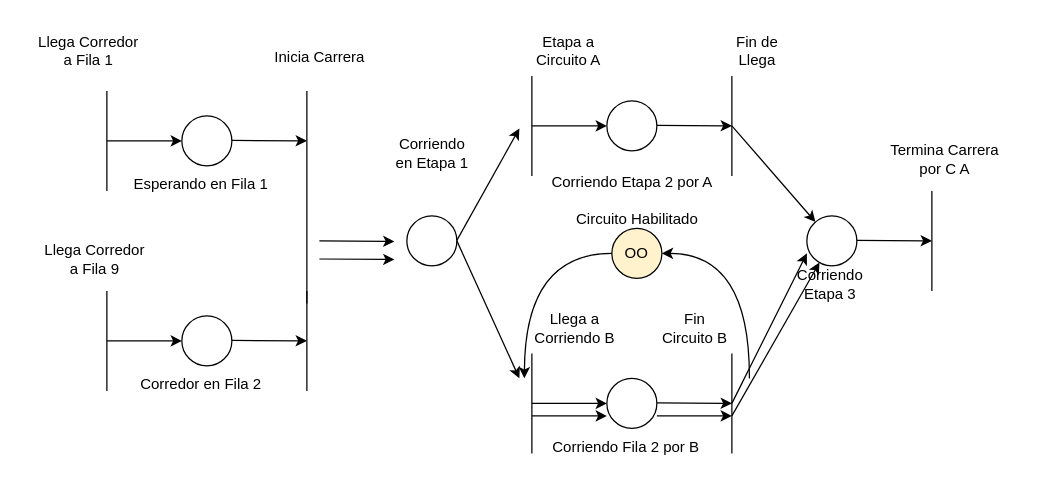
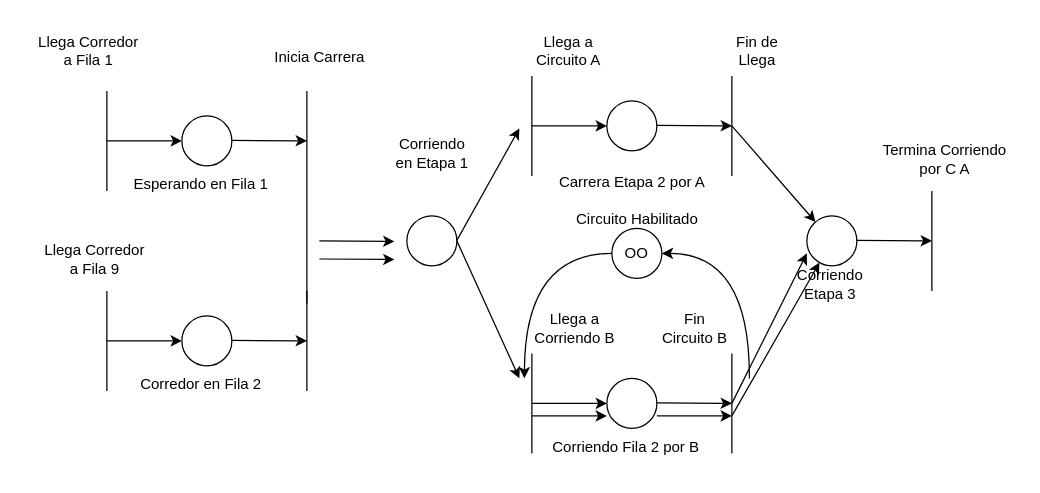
  <mxCell id="0" />
  <mxCell id="1" parent="0" />
  <mxCell id="2" value="Llega Corredor&lt;div&gt;a Fila 1&lt;/div&gt;" style="text;html=1;align=center;verticalAlign=middle;resizable=0;points=[];autosize=1;strokeColor=none;fillColor=none;" vertex="1" parent="1"><mxGeometry x="20" y="20" width="100" height="40" as="geometry" /></mxCell>
  <mxCell id="3" value="Llega Corredor&lt;div&gt;a Fila 9&lt;/div&gt;" style="text;html=1;align=center;verticalAlign=middle;resizable=0;points=[];autosize=1;strokeColor=none;fillColor=none;" vertex="1" parent="1"><mxGeometry x="25" y="187" width="100" height="40" as="geometry" /></mxCell>
  <mxCell id="4" value="" style="endArrow=none;html=1;rounded=0;" edge="1" parent="1"><mxGeometry width="50" height="50" relative="1" as="geometry"><mxPoint x="85" y="152" as="sourcePoint" /><mxPoint x="85" y="72" as="targetPoint" /></mxGeometry></mxCell>
  <mxCell id="5" value="" style="endArrow=classic;html=1;rounded=0;" edge="1" parent="1"><mxGeometry width="50" height="50" relative="1" as="geometry"><mxPoint x="85" y="112" as="sourcePoint" /><mxPoint x="145" y="112" as="targetPoint" /></mxGeometry></mxCell>
  <mxCell id="6" value="" style="endArrow=none;html=1;rounded=0;" edge="1" parent="1"><mxGeometry width="50" height="50" relative="1" as="geometry"><mxPoint x="85" y="312" as="sourcePoint" /><mxPoint x="85" y="232" as="targetPoint" /></mxGeometry></mxCell>
  <mxCell id="7" value="" style="endArrow=classic;html=1;rounded=0;" edge="1" parent="1"><mxGeometry width="50" height="50" relative="1" as="geometry"><mxPoint x="85" y="272" as="sourcePoint" /><mxPoint x="145" y="272" as="targetPoint" /></mxGeometry></mxCell>
  <mxCell id="8" value="" style="ellipse;whiteSpace=wrap;html=1;aspect=fixed;" vertex="1" parent="1"><mxGeometry x="145" y="92" width="40" height="40" as="geometry" /></mxCell>
  <mxCell id="9" value="" style="endArrow=none;html=1;rounded=0;" edge="1" parent="1"><mxGeometry width="50" height="50" relative="1" as="geometry"><mxPoint x="245" y="242" as="sourcePoint" /><mxPoint x="245" y="72" as="targetPoint" /></mxGeometry></mxCell>
  <mxCell id="10" value="" style="endArrow=classic;html=1;rounded=0;" edge="1" parent="1"><mxGeometry width="50" height="50" relative="1" as="geometry"><mxPoint x="185" y="111.58" as="sourcePoint" /><mxPoint x="245" y="112" as="targetPoint" /></mxGeometry></mxCell>
  <mxCell id="11" value="" style="ellipse;whiteSpace=wrap;html=1;aspect=fixed;" vertex="1" parent="1"><mxGeometry x="145" y="252" width="40" height="40" as="geometry" /></mxCell>
  <mxCell id="12" value="" style="endArrow=none;html=1;rounded=0;" edge="1" parent="1"><mxGeometry width="50" height="50" relative="1" as="geometry"><mxPoint x="245" y="312" as="sourcePoint" /><mxPoint x="245" y="232" as="targetPoint" /></mxGeometry></mxCell>
  <mxCell id="13" value="" style="endArrow=classic;html=1;rounded=0;" edge="1" parent="1"><mxGeometry width="50" height="50" relative="1" as="geometry"><mxPoint x="185" y="271.58" as="sourcePoint" /><mxPoint x="245" y="272" as="targetPoint" /></mxGeometry></mxCell>
  <mxCell id="14" value="Esperando en Fila 1" style="text;html=1;align=center;verticalAlign=middle;resizable=0;points=[];autosize=1;strokeColor=none;fillColor=none;" vertex="1" parent="1"><mxGeometry x="95" y="132" width="130" height="30" as="geometry" /></mxCell>
  <mxCell id="15" value="Corredor en Fila 2" style="text;html=1;align=center;verticalAlign=middle;resizable=0;points=[];autosize=1;strokeColor=none;fillColor=none;" vertex="1" parent="1"><mxGeometry x="95" y="292" width="130" height="30" as="geometry" /></mxCell>
  <mxCell id="16" value="Inicia Carrera" style="text;html=1;align=center;verticalAlign=middle;resizable=0;points=[];autosize=1;strokeColor=none;fillColor=none;" vertex="1" parent="1"><mxGeometry x="205" y="30" width="100" height="30" as="geometry" /></mxCell>
  <mxCell id="17" value="" style="endArrow=classic;html=1;rounded=0;" edge="1" parent="1"><mxGeometry width="50" height="50" relative="1" as="geometry"><mxPoint x="255" y="192" as="sourcePoint" /><mxPoint x="315" y="192.42" as="targetPoint" /></mxGeometry></mxCell>
  <mxCell id="18" value="" style="ellipse;whiteSpace=wrap;html=1;aspect=fixed;" vertex="1" parent="1"><mxGeometry x="325" y="172" width="40" height="40" as="geometry" /></mxCell>
  <mxCell id="19" value="" style="endArrow=none;html=1;rounded=0;" edge="1" parent="1"><mxGeometry width="50" height="50" relative="1" as="geometry"><mxPoint x="425" y="140" as="sourcePoint" /><mxPoint x="425" y="60" as="targetPoint" /></mxGeometry></mxCell>
  <mxCell id="20" value="" style="endArrow=classic;html=1;rounded=0;" edge="1" parent="1"><mxGeometry width="50" height="50" relative="1" as="geometry"><mxPoint x="425" y="100" as="sourcePoint" /><mxPoint x="485" y="100" as="targetPoint" /></mxGeometry></mxCell>
  <mxCell id="21" value="" style="endArrow=classic;html=1;rounded=0;" edge="1" parent="1"><mxGeometry width="50" height="50" relative="1" as="geometry"><mxPoint x="365" y="191.58" as="sourcePoint" /><mxPoint x="415" y="102" as="targetPoint" /></mxGeometry></mxCell>
  <mxCell id="22" value="Corriendo&lt;div&gt;en Etapa 1&lt;/div&gt;" style="text;html=1;align=center;verticalAlign=middle;resizable=0;points=[];autosize=1;strokeColor=none;fillColor=none;" vertex="1" parent="1"><mxGeometry x="305" y="102" width="80" height="40" as="geometry" /></mxCell>
  <mxCell id="23" value="" style="endArrow=classic;html=1;rounded=0;exitX=1;exitY=0.5;exitDx=0;exitDy=0;" edge="1" parent="1" source="18"><mxGeometry width="50" height="50" relative="1" as="geometry"><mxPoint x="375" y="201.58" as="sourcePoint" /><mxPoint x="415" y="302" as="targetPoint" /></mxGeometry></mxCell>
  <mxCell id="24" value="" style="endArrow=none;html=1;rounded=0;" edge="1" parent="1"><mxGeometry width="50" height="50" relative="1" as="geometry"><mxPoint x="425" y="362" as="sourcePoint" /><mxPoint x="425" y="282" as="targetPoint" /></mxGeometry></mxCell>
  <mxCell id="25" value="" style="endArrow=classic;html=1;rounded=0;" edge="1" parent="1"><mxGeometry width="50" height="50" relative="1" as="geometry"><mxPoint x="425" y="322" as="sourcePoint" /><mxPoint x="485" y="322" as="targetPoint" /></mxGeometry></mxCell>
  <mxCell id="26" value="" style="ellipse;whiteSpace=wrap;html=1;aspect=fixed;" vertex="1" parent="1"><mxGeometry x="485" y="80" width="40" height="40" as="geometry" /></mxCell>
  <mxCell id="27" value="" style="endArrow=none;html=1;rounded=0;" edge="1" parent="1"><mxGeometry width="50" height="50" relative="1" as="geometry"><mxPoint x="585" y="140" as="sourcePoint" /><mxPoint x="585" y="60" as="targetPoint" /></mxGeometry></mxCell>
  <mxCell id="28" value="" style="endArrow=classic;html=1;rounded=0;" edge="1" parent="1" target="38"><mxGeometry width="50" height="50" relative="1" as="geometry"><mxPoint x="585" y="100" as="sourcePoint" /><mxPoint x="645" y="100" as="targetPoint" /></mxGeometry></mxCell>
  <mxCell id="29" value="" style="endArrow=classic;html=1;rounded=0;" edge="1" parent="1"><mxGeometry width="50" height="50" relative="1" as="geometry"><mxPoint x="525" y="99.58" as="sourcePoint" /><mxPoint x="585" y="100" as="targetPoint" /></mxGeometry></mxCell>
  <mxCell id="30" value="" style="ellipse;whiteSpace=wrap;html=1;aspect=fixed;" vertex="1" parent="1"><mxGeometry x="485" y="302" width="40" height="40" as="geometry" /></mxCell>
  <mxCell id="31" value="" style="endArrow=none;html=1;rounded=0;" edge="1" parent="1"><mxGeometry width="50" height="50" relative="1" as="geometry"><mxPoint x="585" y="362" as="sourcePoint" /><mxPoint x="585" y="282" as="targetPoint" /></mxGeometry></mxCell>
  <mxCell id="32" value="" style="endArrow=classic;html=1;rounded=0;" edge="1" parent="1"><mxGeometry width="50" height="50" relative="1" as="geometry"><mxPoint x="585" y="322" as="sourcePoint" /><mxPoint x="645" y="202" as="targetPoint" /></mxGeometry></mxCell>
  <mxCell id="33" value="" style="endArrow=classic;html=1;rounded=0;" edge="1" parent="1"><mxGeometry width="50" height="50" relative="1" as="geometry"><mxPoint x="525" y="321.58" as="sourcePoint" /><mxPoint x="585" y="322" as="targetPoint" /></mxGeometry></mxCell>
- <mxCell id="34" value="Etapa a&lt;div&gt;Circuito A&lt;/div&gt;" style="text;html=1;align=center;verticalAlign=middle;resizable=0;points=[];autosize=1;strokeColor=none;fillColor=none;" vertex="1" parent="1"><mxGeometry x="419" y="20" width="70" height="40" as="geometry" /></mxCell>
+ <mxCell id="34" value="Llega a&lt;div&gt;Circuito A&lt;/div&gt;" style="text;html=1;align=center;verticalAlign=middle;resizable=0;points=[];autosize=1;strokeColor=none;fillColor=none;" vertex="1" parent="1"><mxGeometry x="419" y="20" width="70" height="40" as="geometry" /></mxCell>
  <mxCell id="35" value="Llega a&lt;div&gt;Corriendo B&lt;/div&gt;" style="text;html=1;align=center;verticalAlign=middle;resizable=0;points=[];autosize=1;strokeColor=none;fillColor=none;" vertex="1" parent="1"><mxGeometry x="419" y="242" width="80" height="40" as="geometry" /></mxCell>
- <mxCell id="36" value="Corriendo Etapa 2 por A" style="text;html=1;align=center;verticalAlign=middle;resizable=0;points=[];autosize=1;strokeColor=none;fillColor=none;" vertex="1" parent="1"><mxGeometry x="430" y="130" width="150" height="30" as="geometry" /></mxCell>
+ <mxCell id="36" value="Carrera Etapa 2 por A" style="text;html=1;align=center;verticalAlign=middle;resizable=0;points=[];autosize=1;strokeColor=none;fillColor=none;" vertex="1" parent="1"><mxGeometry x="430" y="130" width="150" height="30" as="geometry" /></mxCell>
  <mxCell id="37" value="Fin de&lt;div&gt;Llega&lt;/div&gt;" style="text;html=1;align=center;verticalAlign=middle;resizable=0;points=[];autosize=1;strokeColor=none;fillColor=none;" vertex="1" parent="1"><mxGeometry x="575" y="20" width="60" height="40" as="geometry" /></mxCell>
  <mxCell id="38" value="" style="ellipse;whiteSpace=wrap;html=1;aspect=fixed;" vertex="1" parent="1"><mxGeometry x="645" y="172" width="40" height="40" as="geometry" /></mxCell>
  <mxCell id="39" value="" style="endArrow=none;html=1;rounded=0;" edge="1" parent="1"><mxGeometry width="50" height="50" relative="1" as="geometry"><mxPoint x="745" y="232" as="sourcePoint" /><mxPoint x="745" y="152" as="targetPoint" /></mxGeometry></mxCell>
  <mxCell id="40" value="" style="endArrow=classic;html=1;rounded=0;" edge="1" parent="1"><mxGeometry width="50" height="50" relative="1" as="geometry"><mxPoint x="685" y="191.58" as="sourcePoint" /><mxPoint x="745" y="192" as="targetPoint" /></mxGeometry></mxCell>
  <mxCell id="41" value="Corriendo&amp;nbsp;&lt;div&gt;Etapa 3&amp;nbsp;&lt;/div&gt;" style="text;html=1;align=center;verticalAlign=middle;resizable=0;points=[];autosize=1;strokeColor=none;fillColor=none;" vertex="1" parent="1"><mxGeometry x="625" y="207" width="80" height="40" as="geometry" /></mxCell>
- <mxCell id="42" value="Termina Carrera&lt;div&gt;por C A&lt;/div&gt;" style="text;html=1;align=center;verticalAlign=middle;resizable=0;points=[];autosize=1;strokeColor=none;fillColor=none;" vertex="1" parent="1"><mxGeometry x="700" y="107" width="110" height="40" as="geometry" /></mxCell>
+ <mxCell id="42" value="Termina Corriendo&lt;div&gt;por C A&lt;/div&gt;" style="text;html=1;align=center;verticalAlign=middle;resizable=0;points=[];autosize=1;strokeColor=none;fillColor=none;" vertex="1" parent="1"><mxGeometry x="700" y="107" width="110" height="40" as="geometry" /></mxCell>
  <mxCell id="43" value="" style="endArrow=classic;html=1;rounded=0;" edge="1" parent="1"><mxGeometry width="50" height="50" relative="1" as="geometry"><mxPoint x="255" y="206.5" as="sourcePoint" /><mxPoint x="315" y="206.92" as="targetPoint" /></mxGeometry></mxCell>
  <mxCell id="44" style="edgeStyle=orthogonalEdgeStyle;rounded=0;orthogonalLoop=1;jettySize=auto;html=1;curved=1;" edge="1" source="46" parent="1"><mxGeometry relative="1" as="geometry"><mxPoint x="419" y="302" as="targetPoint" /></mxGeometry></mxCell>
  <mxCell id="45" style="edgeStyle=orthogonalEdgeStyle;rounded=0;orthogonalLoop=1;jettySize=auto;html=1;curved=1;endArrow=none;endFill=0;startArrow=classic;startFill=1;" edge="1" source="46" parent="1"><mxGeometry relative="1" as="geometry"><mxPoint x="599" y="302" as="targetPoint" /></mxGeometry></mxCell>
- <mxCell id="46" value="OO" style="ellipse;whiteSpace=wrap;html=1;aspect=fixed;fillColor=#fff2cc;" vertex="1" parent="1"><mxGeometry x="489" y="182" width="40" height="40" as="geometry" /></mxCell>
+ <mxCell id="46" value="OO" style="ellipse;whiteSpace=wrap;html=1;aspect=fixed;" vertex="1" parent="1"><mxGeometry x="489" y="182" width="40" height="40" as="geometry" /></mxCell>
  <mxCell id="47" value="Circuito Habilitado" style="text;html=1;align=center;verticalAlign=middle;resizable=0;points=[];autosize=1;strokeColor=none;fillColor=none;" vertex="1" parent="1"><mxGeometry x="449" y="160" width="120" height="30" as="geometry" /></mxCell>
  <mxCell id="48" value="" style="endArrow=classic;html=1;rounded=0;" edge="1" parent="1"><mxGeometry width="50" height="50" relative="1" as="geometry"><mxPoint x="425" y="332" as="sourcePoint" /><mxPoint x="485" y="332" as="targetPoint" /></mxGeometry></mxCell>
  <mxCell id="49" value="" style="endArrow=classic;html=1;rounded=0;" edge="1" parent="1"><mxGeometry width="50" height="50" relative="1" as="geometry"><mxPoint x="525" y="332" as="sourcePoint" /><mxPoint x="585" y="332" as="targetPoint" /></mxGeometry></mxCell>
  <mxCell id="50" value="" style="endArrow=classic;html=1;rounded=0;" edge="1" parent="1" target="38"><mxGeometry width="50" height="50" relative="1" as="geometry"><mxPoint x="585" y="332" as="sourcePoint" /><mxPoint x="645" y="332" as="targetPoint" /></mxGeometry></mxCell>
  <mxCell id="51" value="Fin&lt;div&gt;Circuito B&lt;/div&gt;" style="text;html=1;align=center;verticalAlign=middle;resizable=0;points=[];autosize=1;strokeColor=none;fillColor=none;" vertex="1" parent="1"><mxGeometry x="515" y="242" width="80" height="40" as="geometry" /></mxCell>
  <mxCell id="52" value="Corriendo Fila 2 por B" style="text;html=1;align=center;verticalAlign=middle;resizable=0;points=[];autosize=1;strokeColor=none;fillColor=none;" vertex="1" parent="1"><mxGeometry x="425" y="342" width="150" height="30" as="geometry" /></mxCell>
